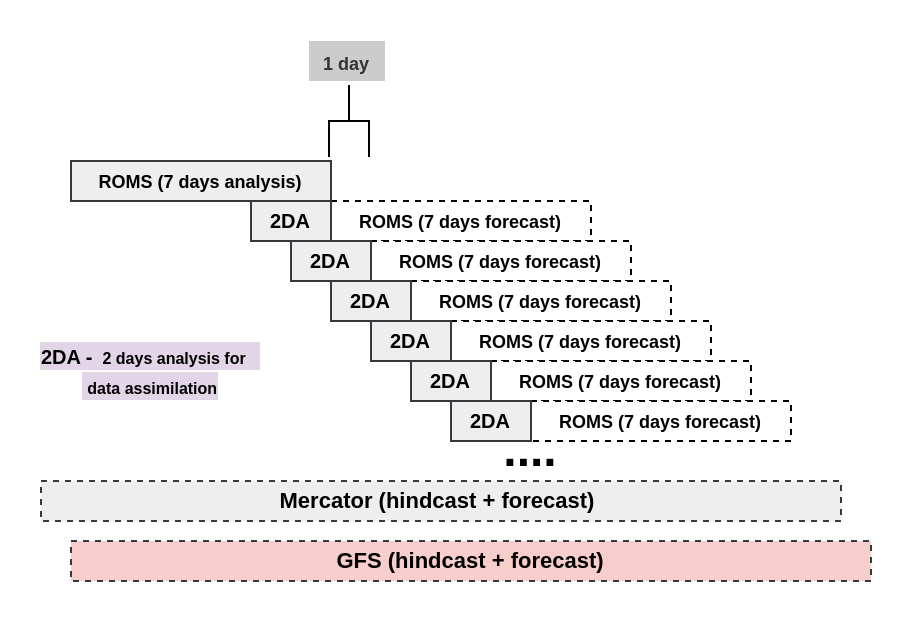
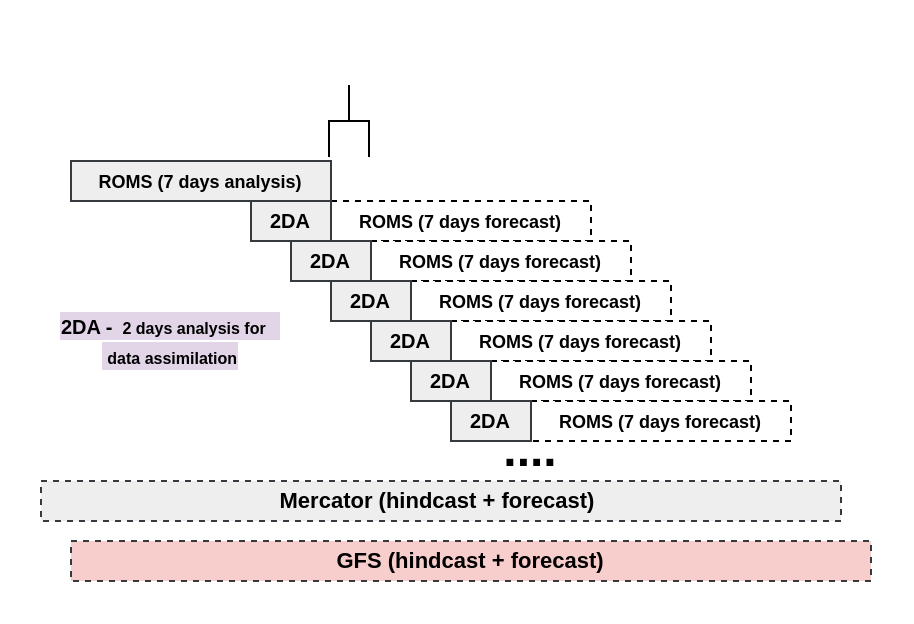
  <mxCell id="0" />
  <mxCell id="1" parent="0" />
  <mxCell id="2" value="&lt;font size=&quot;1&quot;&gt;&lt;b style=&quot;font-size: 9px&quot;&gt;ROMS (7 days analysis)&lt;/b&gt;&lt;/font&gt;" style="rounded=0;whiteSpace=wrap;html=1;fillColor=#eeeeee;strokeColor=#36393d;verticalAlign=middle;" parent="1" vertex="1"><mxGeometry x="35" y="80" width="130" height="20" as="geometry" /></mxCell>
  <mxCell id="3" value="&lt;font size=&quot;1&quot;&gt;&lt;b style=&quot;font-size: 9px&quot;&gt;ROMS (7 days forecast)&lt;/b&gt;&lt;/font&gt;" style="rounded=0;whiteSpace=wrap;html=1;verticalAlign=middle;dashed=1;" parent="1" vertex="1"><mxGeometry x="165" y="100" width="130" height="20" as="geometry" /></mxCell>
  <mxCell id="4" value="&lt;font size=&quot;1&quot;&gt;&lt;b style=&quot;font-size: 9px&quot;&gt;ROMS (7 days forecast)&lt;/b&gt;&lt;/font&gt;" style="rounded=0;whiteSpace=wrap;html=1;verticalAlign=middle;dashed=1;" parent="1" vertex="1"><mxGeometry x="185" y="120" width="130" height="20" as="geometry" /></mxCell>
  <mxCell id="5" value="&lt;font size=&quot;1&quot;&gt;&lt;b style=&quot;font-size: 9px&quot;&gt;ROMS (7 days forecast)&lt;/b&gt;&lt;/font&gt;" style="rounded=0;whiteSpace=wrap;html=1;verticalAlign=middle;dashed=1;" parent="1" vertex="1"><mxGeometry x="205" y="140" width="130" height="20" as="geometry" /></mxCell>
  <mxCell id="6" value="&lt;font size=&quot;1&quot;&gt;&lt;b style=&quot;font-size: 9px&quot;&gt;ROMS (7 days forecast)&lt;/b&gt;&lt;/font&gt;" style="rounded=0;whiteSpace=wrap;html=1;verticalAlign=middle;dashed=1;" parent="1" vertex="1"><mxGeometry x="225" y="160" width="130" height="20" as="geometry" /></mxCell>
  <mxCell id="7" value="&lt;font size=&quot;1&quot;&gt;&lt;b style=&quot;font-size: 9px&quot;&gt;ROMS (7 days forecast)&lt;/b&gt;&lt;/font&gt;" style="rounded=0;whiteSpace=wrap;html=1;verticalAlign=middle;dashed=1;" parent="1" vertex="1"><mxGeometry x="245" y="180" width="130" height="20" as="geometry" /></mxCell>
  <mxCell id="8" value="&lt;font size=&quot;1&quot;&gt;&lt;b style=&quot;font-size: 9px&quot;&gt;ROMS (7 days forecast)&lt;/b&gt;&lt;/font&gt;" style="rounded=0;whiteSpace=wrap;html=1;verticalAlign=middle;dashed=1;" parent="1" vertex="1"><mxGeometry x="265" y="200" width="130" height="20" as="geometry" /></mxCell>
  <mxCell id="9" value="" style="strokeWidth=1;html=1;shape=mxgraph.flowchart.annotation_2;align=left;labelPosition=right;pointerEvents=1;rotation=90;" parent="1" vertex="1"><mxGeometry x="156" y="50" width="36" height="20" as="geometry" /></mxCell>
- <mxCell id="10" value="&lt;b&gt;&lt;font style=&quot;font-size: 9px&quot;&gt;1 day&lt;/font&gt;&lt;/b&gt;" style="text;html=1;align=center;verticalAlign=bottom;whiteSpace=wrap;rounded=0;perimeterSpacing=0;fontColor=#333333;fillColor=#CCCCCC;" parent="1" vertex="1"><mxGeometry x="154" y="20" width="38" height="20" as="geometry" /></mxCell>
  <mxCell id="11" value="&lt;font size=&quot;1&quot;&gt;&lt;b style=&quot;font-size: 11px&quot;&gt;Mercator (hindcast + forecast)&amp;nbsp;&lt;/b&gt;&lt;/font&gt;" style="rounded=0;whiteSpace=wrap;html=1;fillColor=#eeeeee;strokeColor=#36393d;verticalAlign=middle;dashed=1;" parent="1" vertex="1"><mxGeometry x="20" y="240" width="400" height="20" as="geometry" /></mxCell>
  <mxCell id="12" value="&lt;font size=&quot;1&quot;&gt;&lt;b style=&quot;font-size: 11px&quot;&gt;GFS&amp;nbsp;&lt;/b&gt;&lt;/font&gt;&lt;b style=&quot;font-size: 11px&quot;&gt;(&lt;/b&gt;&lt;b style=&quot;font-size: 11px&quot;&gt;hindcast + forecast&lt;/b&gt;&lt;b style=&quot;font-size: 11px&quot;&gt;)&lt;/b&gt;" style="rounded=0;whiteSpace=wrap;html=1;fillColor=#f8cecc;strokeColor=#36393d;verticalAlign=middle;dashed=1;" parent="1" vertex="1"><mxGeometry x="35" y="270" width="400" height="20" as="geometry" /></mxCell>
  <mxCell id="13" value="&lt;font size=&quot;1&quot;&gt;&lt;b&gt;2DA&lt;/b&gt;&lt;/font&gt;" style="rounded=0;whiteSpace=wrap;html=1;fillColor=#eeeeee;strokeColor=#36393d;verticalAlign=middle;" parent="1" vertex="1"><mxGeometry x="125" y="100" width="40" height="20" as="geometry" /></mxCell>
  <mxCell id="14" value="&lt;font size=&quot;1&quot;&gt;&lt;b&gt;2DA&lt;/b&gt;&lt;/font&gt;" style="rounded=0;whiteSpace=wrap;html=1;fillColor=#eeeeee;strokeColor=#36393d;verticalAlign=middle;" parent="1" vertex="1"><mxGeometry x="145" y="120" width="40" height="20" as="geometry" /></mxCell>
  <mxCell id="15" value="&lt;font size=&quot;1&quot;&gt;&lt;b&gt;2DA&lt;/b&gt;&lt;/font&gt;" style="rounded=0;whiteSpace=wrap;html=1;fillColor=#eeeeee;strokeColor=#36393d;verticalAlign=middle;" parent="1" vertex="1"><mxGeometry x="165" y="140" width="40" height="20" as="geometry" /></mxCell>
  <mxCell id="16" value="&lt;font size=&quot;1&quot;&gt;&lt;b&gt;2DA&lt;/b&gt;&lt;/font&gt;" style="rounded=0;whiteSpace=wrap;html=1;fillColor=#eeeeee;strokeColor=#36393d;verticalAlign=middle;" parent="1" vertex="1"><mxGeometry x="185" y="160" width="40" height="20" as="geometry" /></mxCell>
  <mxCell id="17" value="&lt;font size=&quot;1&quot;&gt;&lt;b&gt;2DA&lt;/b&gt;&lt;/font&gt;" style="rounded=0;whiteSpace=wrap;html=1;fillColor=#eeeeee;strokeColor=#36393d;verticalAlign=middle;" parent="1" vertex="1"><mxGeometry x="205" y="180" width="40" height="20" as="geometry" /></mxCell>
  <mxCell id="18" value="&lt;font size=&quot;1&quot;&gt;&lt;b&gt;2DA&lt;/b&gt;&lt;/font&gt;" style="rounded=0;whiteSpace=wrap;html=1;fillColor=#eeeeee;strokeColor=#36393d;verticalAlign=middle;" parent="1" vertex="1"><mxGeometry x="225" y="200" width="40" height="20" as="geometry" /></mxCell>
  <mxCell id="19" value="&lt;font style=&quot;font-size: 24px&quot;&gt;&lt;b&gt;....&lt;/b&gt;&lt;/font&gt;" style="text;html=1;strokeColor=none;fillColor=none;align=center;verticalAlign=middle;whiteSpace=wrap;rounded=0;" parent="1" vertex="1"><mxGeometry x="245" y="220" width="40" height="10" as="geometry" /></mxCell>
- <mxCell id="20" value="&lt;span style=&quot;background-color: rgb(225 , 213 , 231)&quot;&gt;&lt;b style=&quot;font-size: x-small&quot;&gt;2DA -&lt;/b&gt;&lt;span style=&quot;font-size: x-small&quot;&gt;&amp;nbsp;&lt;/span&gt;&lt;b style=&quot;font-size: 8px&quot;&gt;&lt;font style=&quot;font-size: 8px&quot;&gt;&amp;nbsp;2 days analysis for&amp;nbsp; &amp;nbsp; &amp;nbsp;data assimilation&lt;/font&gt;&lt;/b&gt;&lt;/span&gt;" style="text;html=1;strokeColor=none;fillColor=none;align=center;verticalAlign=middle;whiteSpace=wrap;rounded=0;" parent="1" vertex="1"><mxGeometry x="15" y="175" width="120" height="20" as="geometry" /></mxCell>
+ <mxCell id="20" value="&lt;span style=&quot;background-color: rgb(225 , 213 , 231)&quot;&gt;&lt;b style=&quot;font-size: x-small&quot;&gt;2DA -&lt;/b&gt;&lt;span style=&quot;font-size: x-small&quot;&gt;&amp;nbsp;&lt;/span&gt;&lt;b style=&quot;font-size: 8px&quot;&gt;&lt;font style=&quot;font-size: 8px&quot;&gt;&amp;nbsp;2 days analysis for&amp;nbsp; &amp;nbsp; &amp;nbsp;data assimilation&lt;/font&gt;&lt;/b&gt;&lt;/span&gt;" style="text;html=1;strokeColor=none;fillColor=none;align=center;verticalAlign=middle;whiteSpace=wrap;rounded=0;" parent="1" vertex="1"><mxGeometry x="25" y="160" width="120" height="20" as="geometry" /></mxCell>
